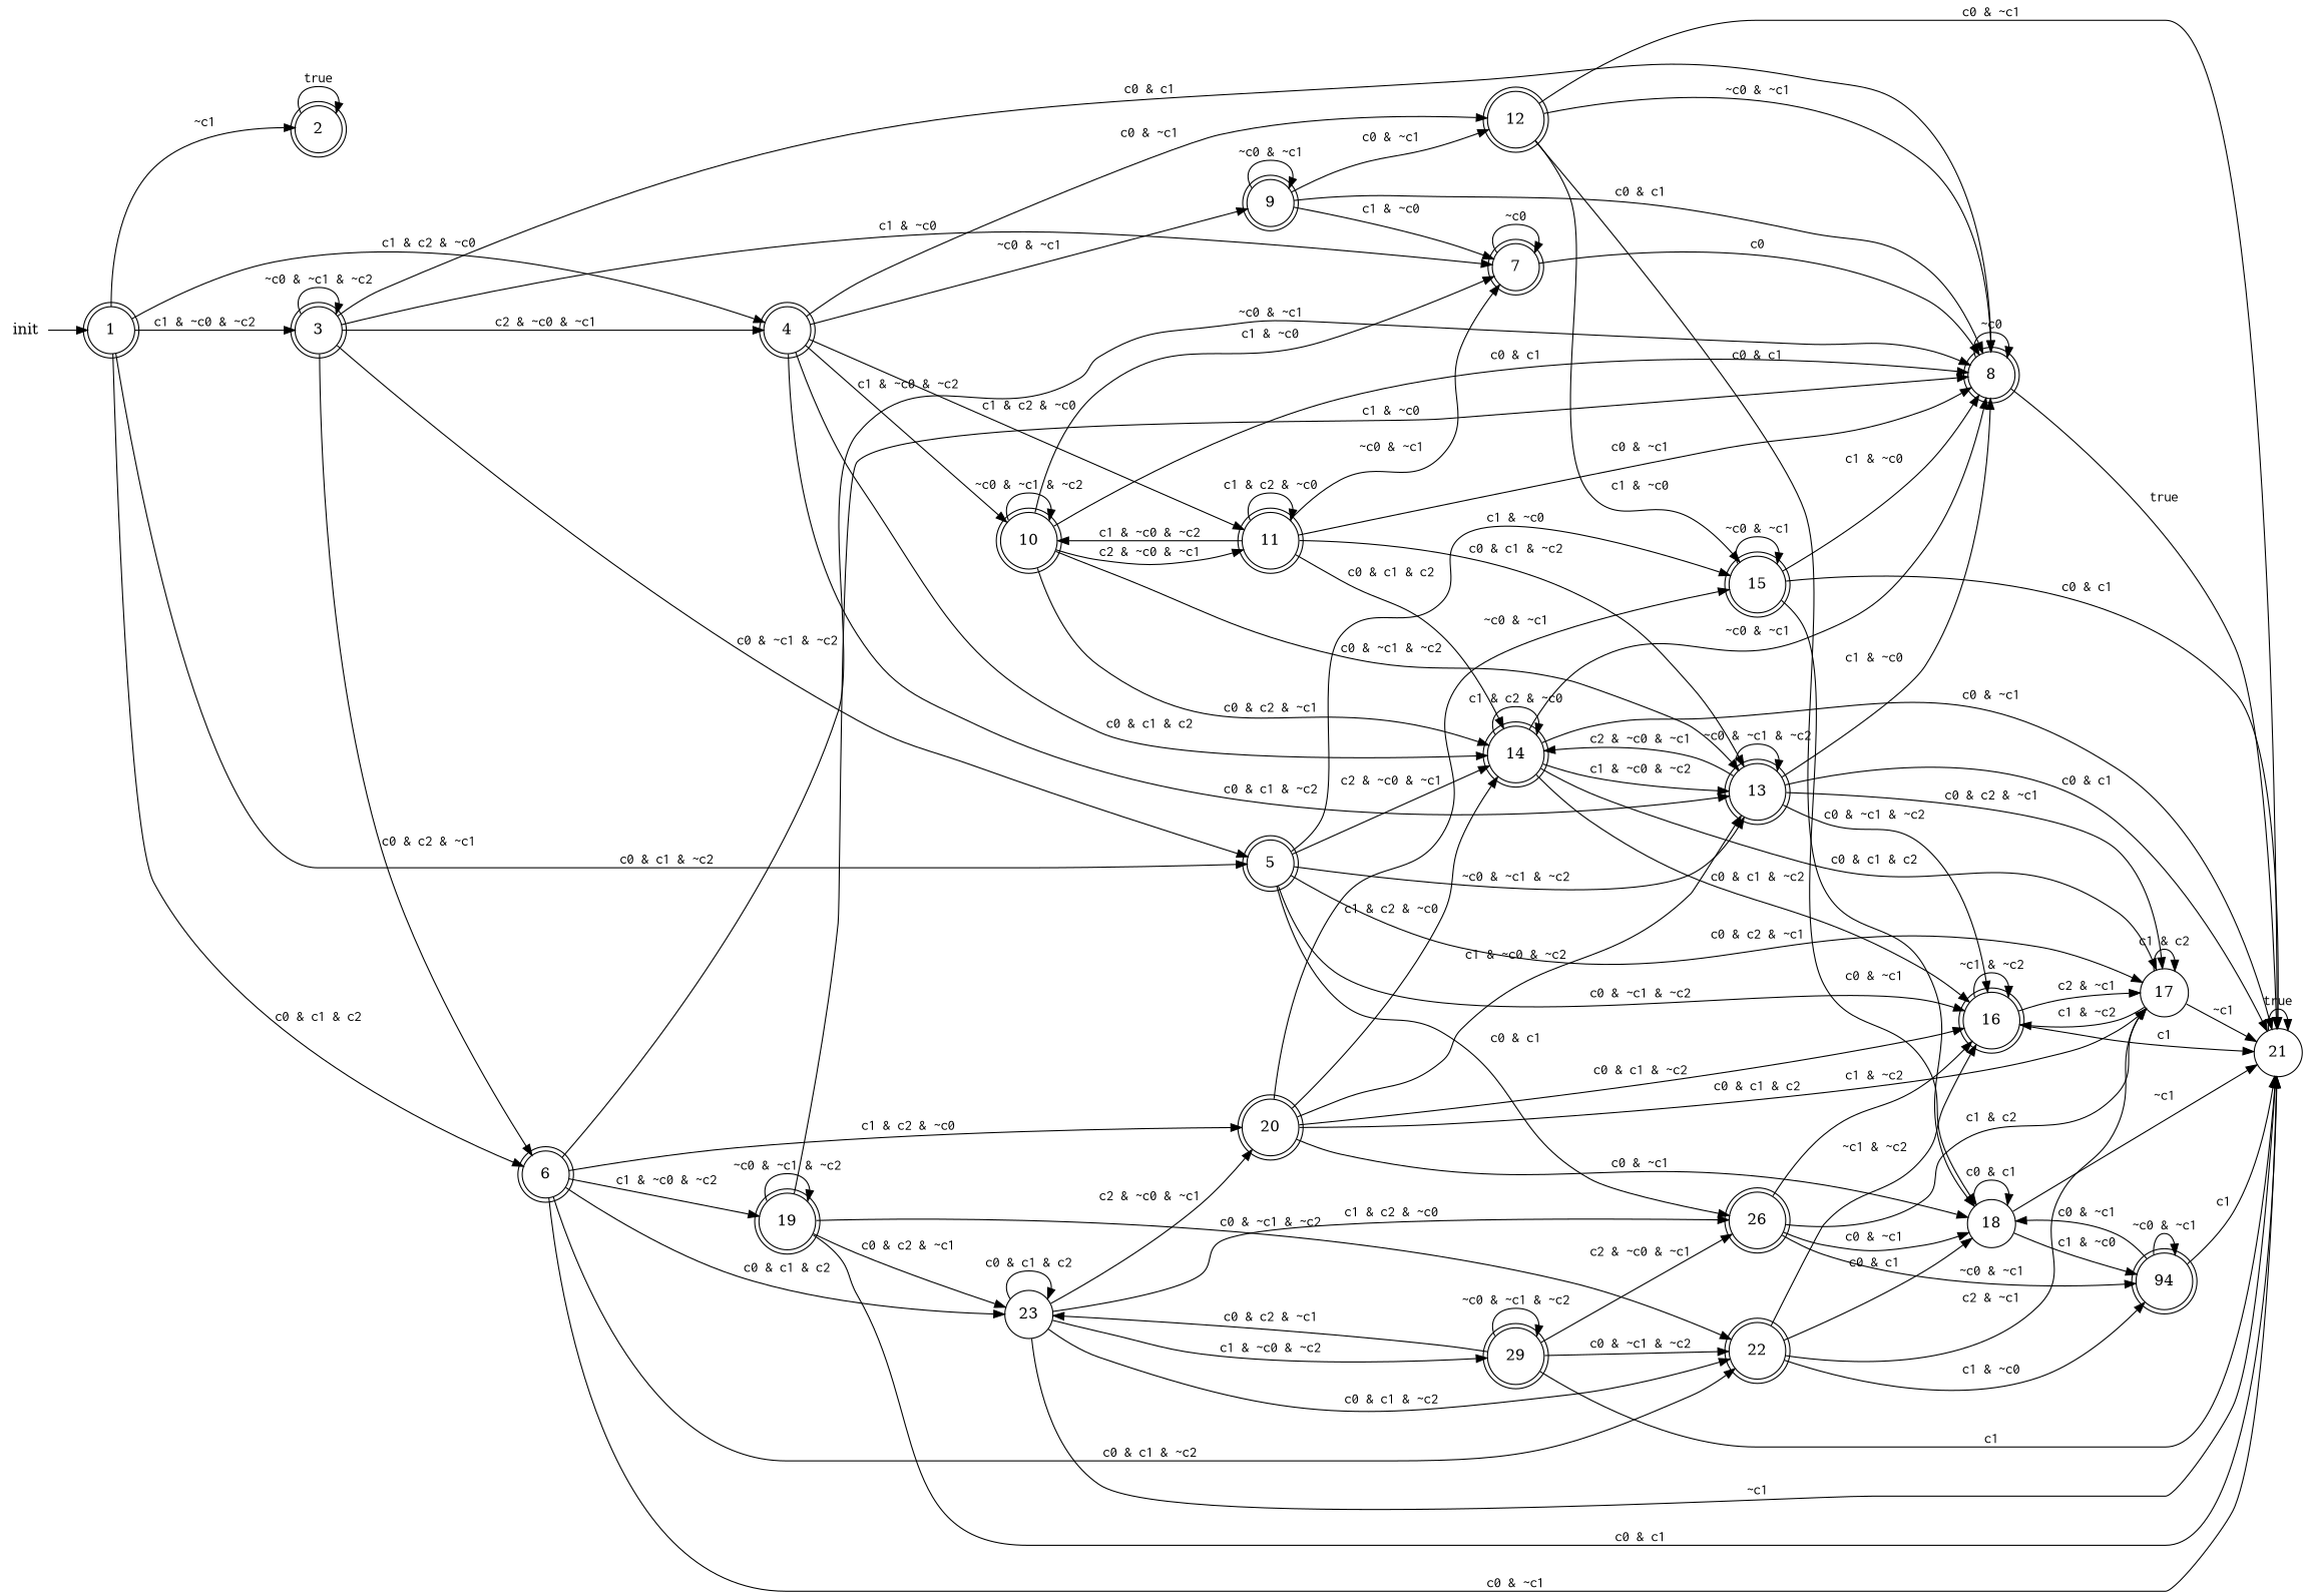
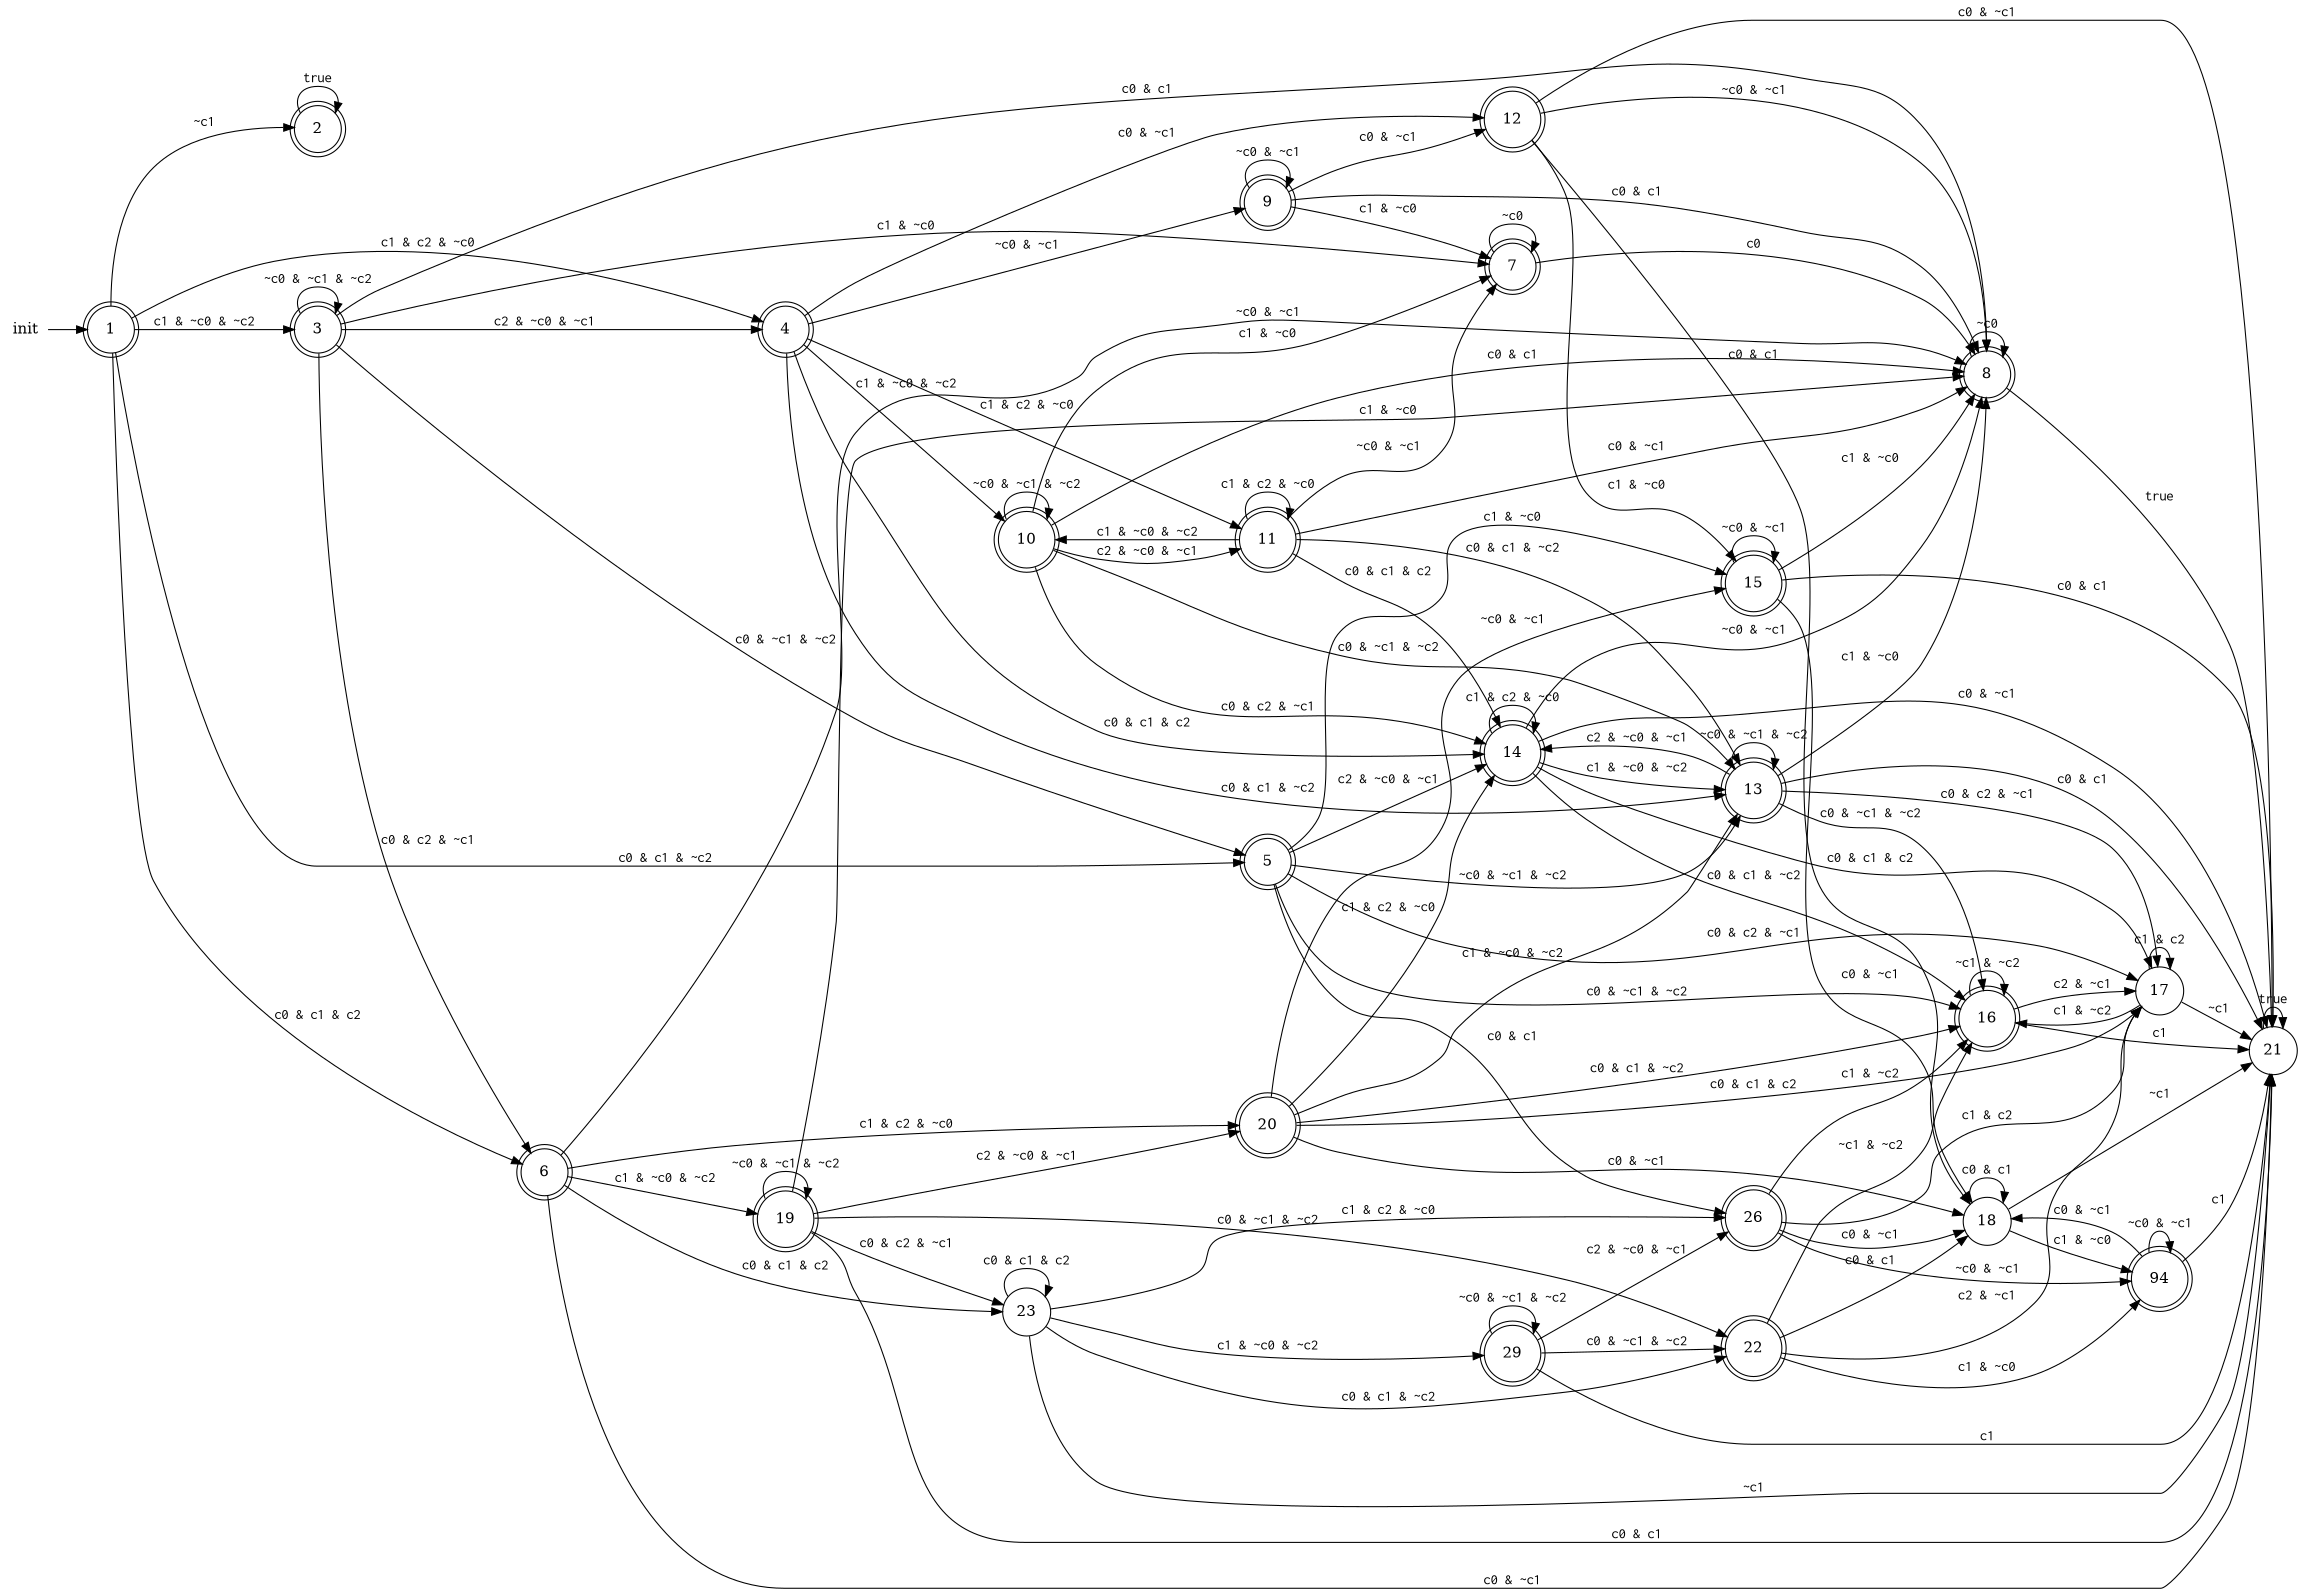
  digraph {
    rankdir=LR
    node [shape=doublecircle]
    edge [fontname=Courier]
    1 [height=.5 width=.5]
    2 [height=.5 width=.5]
    3 [height=.5 width=.5]
    4 [height=.5 width=.5]
    5 [height=.5 width=.5]
    6 [height=.5 width=.5]
    7 [height=.5 width=.5]
    8 [height=.5 width=.5]
    9 [height=.5 width=.5]
    10 [height=.5 width=.5]
    11 [height=.5 width=.5]
    12 [height=.5 width=.5]
    13 [height=.5 width=.5]
    14 [height=.5 width=.5]
    15 [height=.5 width=.5]
    16 [height=.5 width=.5]
    17 [height=.5 shape=circle width=.5]
    26 [height=.5 width=.5]
    19 [height=.5 width=.5]
    20 [height=.5 width=.5]
    22 [height=.5 width=.5]
    21 [height=.5 shape=circle width=.5]
    23 [height=.5 shape=circle width=.5]
    18 [height=.5 shape=circle width=.5]
    n25 [height=.5 label=94 width=.5]
    n26 [height=.5 label=29 width=.5]
    init [height=.5 shape=plaintext width=.5]
    1 -> 2 [label="~c1"]
    1 -> 3 [label="c1 & ~c0 & ~c2"]
    1 -> 4 [label="c1 & c2 & ~c0"]
    1 -> 5 [label="c0 & c1 & ~c2"]
    1 -> 6 [label="c0 & c1 & c2"]
    2 -> 2 [label=true]
    3 -> 3 [label="~c0 & ~c1 & ~c2"]
    3 -> 4 [label="c2 & ~c0 & ~c1"]
    3 -> 5 [label="c0 & ~c1 & ~c2"]
    3 -> 6 [label="c0 & c2 & ~c1"]
    3 -> 7 [label="c1 & ~c0"]
    3 -> 8 [label="c0 & c1"]
    4 -> 9 [label="~c0 & ~c1"]
    4 -> 10 [label="c1 & ~c0 & ~c2"]
    4 -> 11 [label="c1 & c2 & ~c0"]
    4 -> 12 [label="c0 & ~c1"]
    4 -> 13 [label="c0 & c1 & ~c2"]
    4 -> 14 [label="c0 & c1 & c2"]
    5 -> 13 [label="~c0 & ~c1 & ~c2"]
    5 -> 14 [label="c2 & ~c0 & ~c1"]
    5 -> 15 [label="c1 & ~c0"]
    5 -> 16 [label="c0 & ~c1 & ~c2"]
    5 -> 17 [label="c0 & c2 & ~c1"]
    5 -> 26 [label="c0 & c1"]
    6 -> 8 [label="~c0 & ~c1"]
    6 -> 19 [label="c1 & ~c0 & ~c2"]
    6 -> 20 [label="c1 & c2 & ~c0"]
-   6 -> 22 [label="c0 & c1 & ~c2"]
    6 -> 21 [label="c0 & ~c1"]
    6 -> 23 [label="c0 & c1 & c2"]
    7 -> 7 [label="~c0"]
    7 -> 8 [label=c0]
    8 -> 8 [label="~c0"]
    8 -> 21 [label=true]
    9 -> 7 [label="c1 & ~c0"]
    9 -> 8 [label="c0 & c1"]
    9 -> 9 [label="~c0 & ~c1"]
    9 -> 12 [label="c0 & ~c1"]
    10 -> 7 [label="c1 & ~c0"]
    10 -> 8 [label="c0 & c1"]
    10 -> 10 [label="~c0 & ~c1 & ~c2"]
    10 -> 11 [label="c2 & ~c0 & ~c1"]
    10 -> 13 [label="c0 & ~c1 & ~c2"]
    10 -> 14 [label="c0 & c2 & ~c1"]
    11 -> 7 [label="~c0 & ~c1"]
    11 -> 8 [label="c0 & ~c1"]
    11 -> 10 [label="c1 & ~c0 & ~c2"]
    11 -> 11 [label="c1 & c2 & ~c0"]
    11 -> 13 [label="c0 & c1 & ~c2"]
    11 -> 14 [label="c0 & c1 & c2"]
    12 -> 8 [label="~c0 & ~c1"]
    12 -> 15 [label="c1 & ~c0"]
    12 -> 21 [label="c0 & ~c1"]
    12 -> 18 [label="c0 & c1"]
    13 -> 8 [label="c1 & ~c0"]
    13 -> 13 [label="~c0 & ~c1 & ~c2"]
    13 -> 14 [label="c2 & ~c0 & ~c1"]
    13 -> 16 [label="c0 & ~c1 & ~c2"]
    13 -> 17 [label="c0 & c2 & ~c1"]
    13 -> 21 [label="c0 & c1"]
    14 -> 8 [label="~c0 & ~c1"]
    14 -> 13 [label="c1 & ~c0 & ~c2"]
    14 -> 14 [label="c1 & c2 & ~c0"]
    14 -> 16 [label="c0 & c1 & ~c2"]
    14 -> 17 [label="c0 & c1 & c2"]
    14 -> 21 [label="c0 & ~c1"]
    15 -> 8 [label="c1 & ~c0"]
    15 -> 15 [label="~c0 & ~c1"]
    15 -> 21 [label="c0 & c1"]
    15 -> 18 [label="c0 & ~c1"]
    16 -> 16 [label="~c1 & ~c2"]
    16 -> 17 [label="c2 & ~c1"]
    16 -> 21 [label=c1]
    17 -> 16 [label="c1 & ~c2"]
    17 -> 17 [label="c1 & c2"]
    17 -> 21 [label="~c1"]
    26 -> 16 [label="c1 & ~c2"]
    26 -> 17 [label="c1 & c2"]
    26 -> 18 [label="c0 & ~c1"]
    26 -> n25 [label="~c0 & ~c1"]
    19 -> 8 [label="c1 & ~c0"]
    19 -> 19 [label="~c0 & ~c1 & ~c2"]
-   23 -> 20 [label="c2 & ~c0 & ~c1"]
+   19 -> 20 [label="c2 & ~c0 & ~c1"]
    19 -> 22 [label="c0 & ~c1 & ~c2"]
    19 -> 21 [label="c0 & c1"]
    19 -> 23 [label="c0 & c2 & ~c1"]
    20 -> 13 [label="c1 & ~c0 & ~c2"]
    20 -> 14 [label="c1 & c2 & ~c0"]
    20 -> 15 [label="~c0 & ~c1"]
    20 -> 16 [label="c0 & c1 & ~c2"]
    20 -> 17 [label="c0 & c1 & c2"]
    20 -> 18 [label="c0 & ~c1"]
    22 -> 16 [label="~c1 & ~c2"]
    22 -> 17 [label="c2 & ~c1"]
    22 -> 18 [label="c0 & c1"]
    22 -> n25 [label="c1 & ~c0"]
    21 -> 21 [label=true]
    23 -> 26 [label="c1 & c2 & ~c0"]
    23 -> 22 [label="c0 & c1 & ~c2"]
    23 -> 21 [label="~c1"]
    23 -> 23 [label="c0 & c1 & c2"]
    23 -> n26 [label="c1 & ~c0 & ~c2"]
    18 -> 21 [label="~c1"]
    18 -> 18 [label="c0 & c1"]
    18 -> n25 [label="c1 & ~c0"]
    n25 -> 21 [label=c1]
    n25 -> 18 [label="c0 & ~c1"]
    n25 -> n25 [label="~c0 & ~c1"]
    n26 -> 26 [label="c2 & ~c0 & ~c1"]
    n26 -> 22 [label="c0 & ~c1 & ~c2"]
    n26 -> 21 [label=c1]
-   n26 -> 23 [label="c0 & c2 & ~c1"]
    n26 -> n26 [label="~c0 & ~c1 & ~c2"]
    init -> 1
  }
